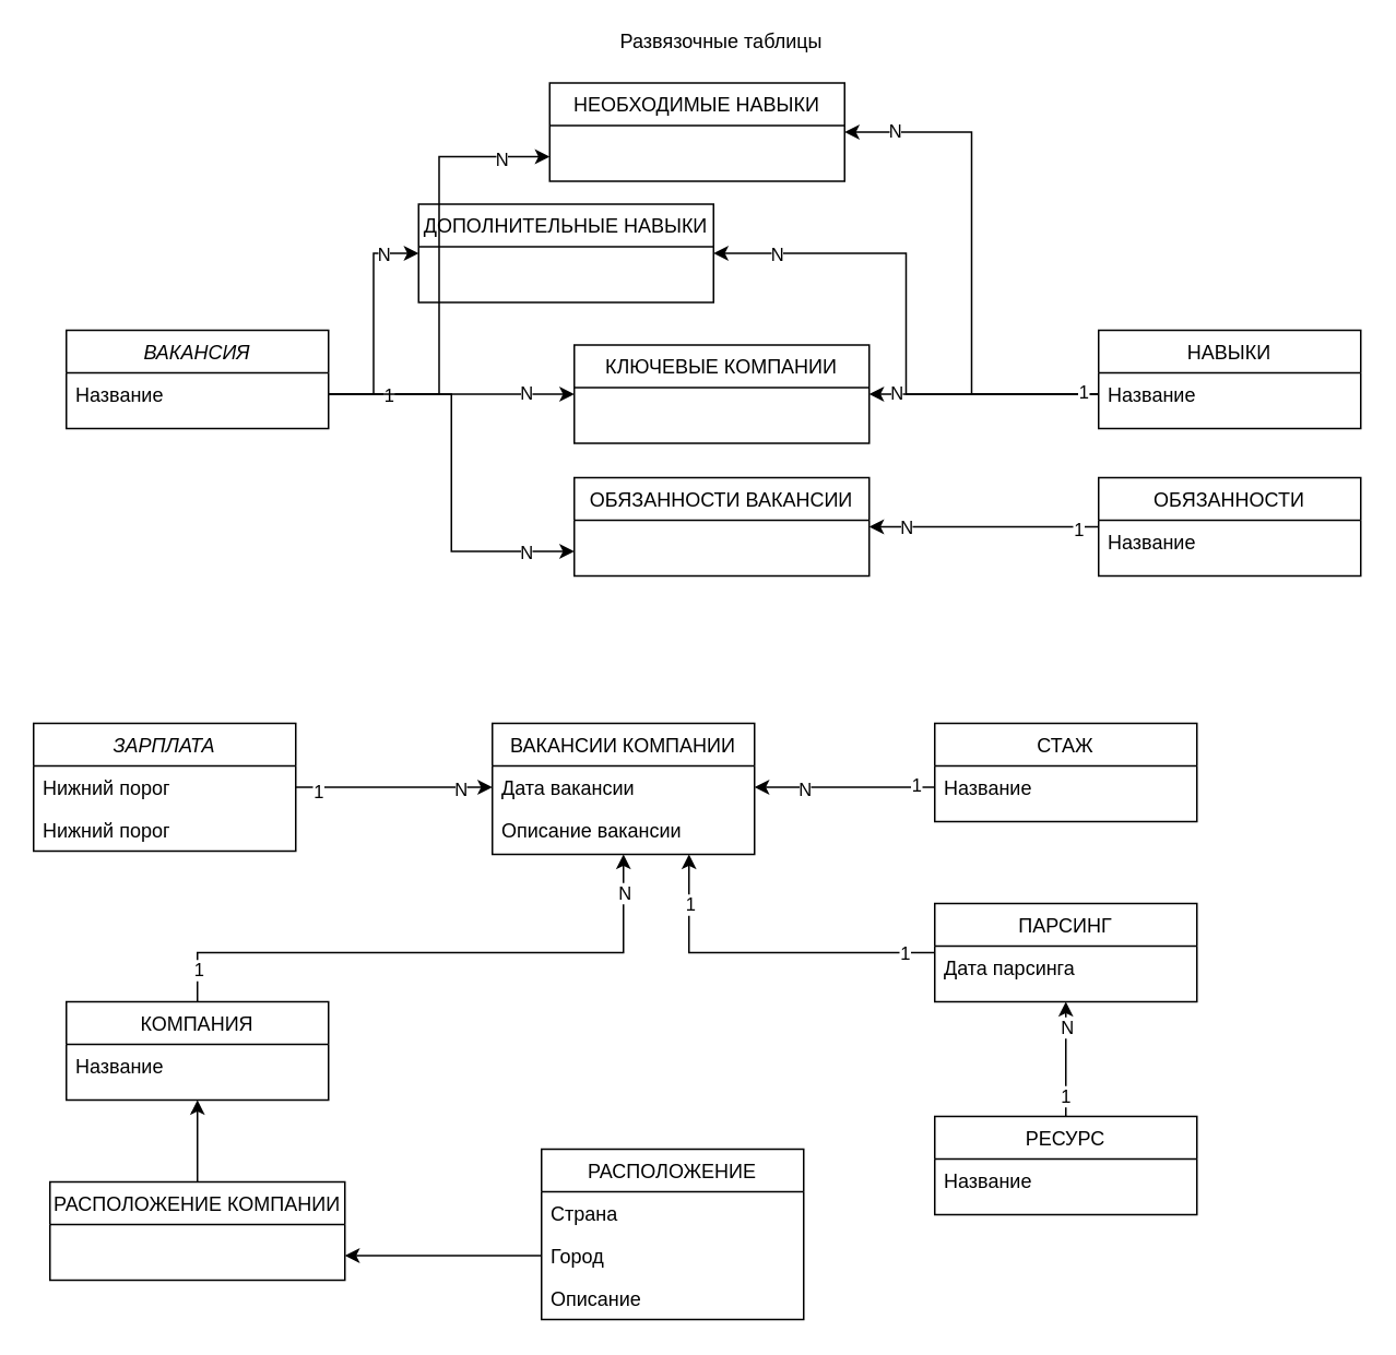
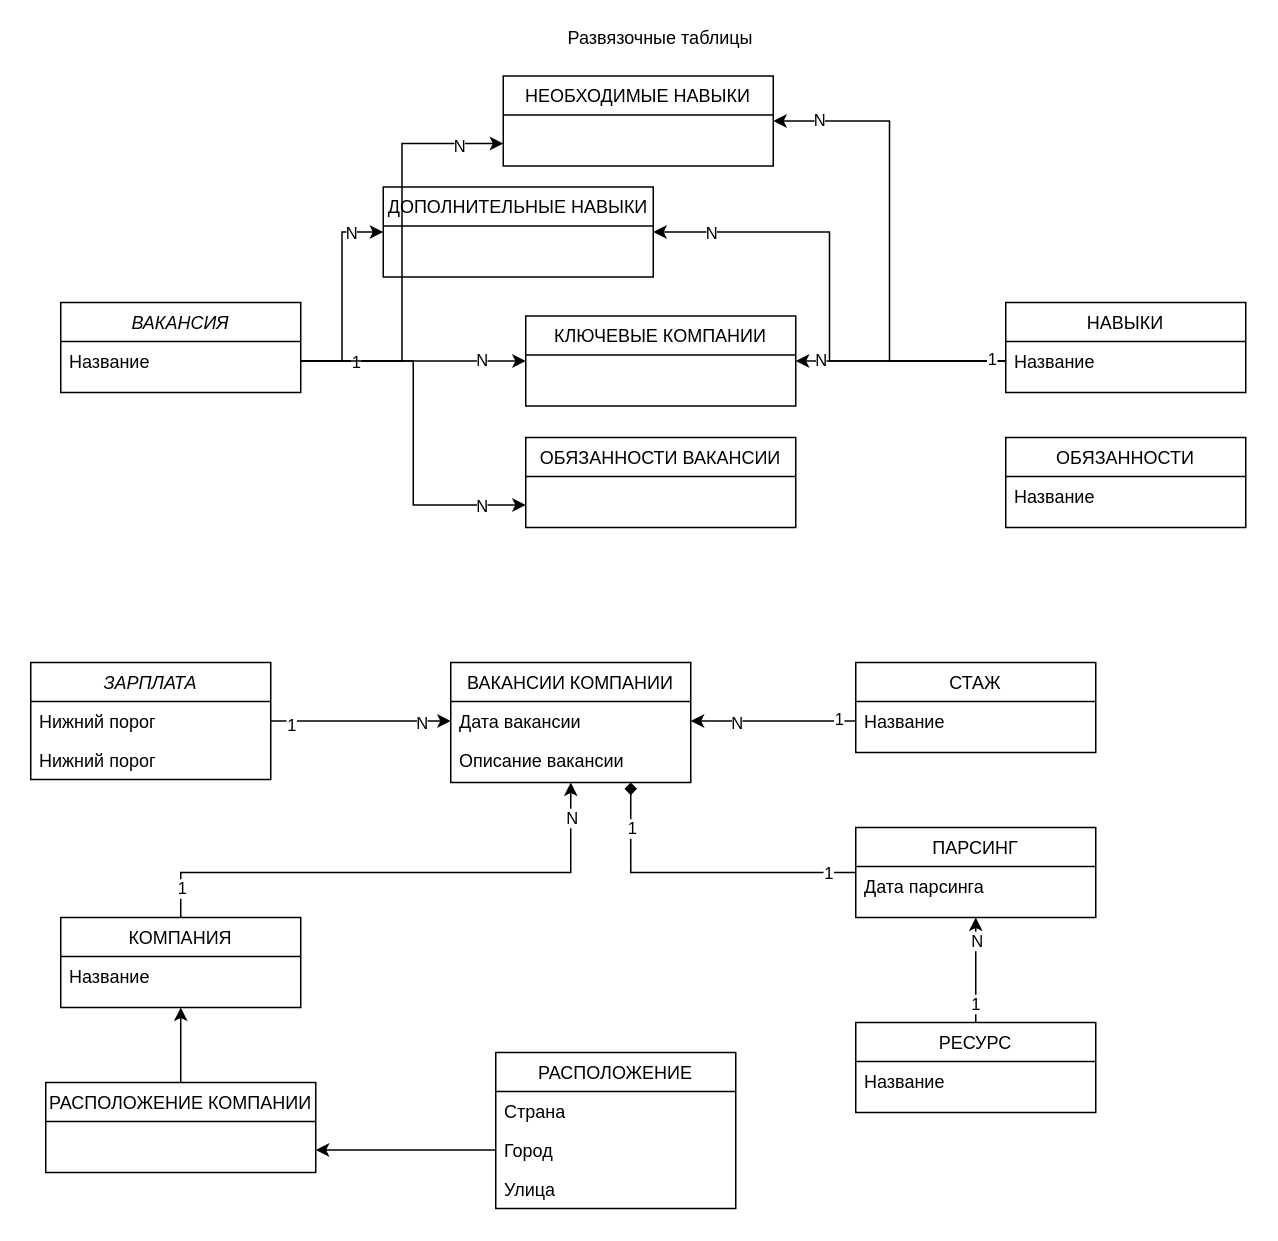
  <mxCell id="0" />
  <mxCell id="1" parent="0" />
  <mxCell id="2" value="ВАКАНСИЯ" style="swimlane;fontStyle=2;align=center;verticalAlign=top;childLayout=stackLayout;horizontal=1;startSize=26;horizontalStack=0;resizeParent=1;resizeLast=0;collapsible=1;marginBottom=0;rounded=0;shadow=0;strokeWidth=1;" parent="1" vertex="1"><mxGeometry x="40" y="201" width="160" height="60" as="geometry"><mxRectangle x="230" y="140" width="160" height="26" as="alternateBounds" /></mxGeometry></mxCell>
  <mxCell id="3" value="Название" style="text;align=left;verticalAlign=top;spacingLeft=4;spacingRight=4;overflow=hidden;rotatable=0;points=[[0,0.5],[1,0.5]];portConstraint=eastwest;" parent="2" vertex="1"><mxGeometry y="26" width="160" height="26" as="geometry" /></mxCell>
  <mxCell id="4" style="edgeStyle=orthogonalEdgeStyle;rounded=0;orthogonalLoop=1;jettySize=auto;html=1;exitX=0.5;exitY=0;exitDx=0;exitDy=0;entryX=0.5;entryY=1;entryDx=0;entryDy=0;" parent="1" source="7" target="33" edge="1"><mxGeometry relative="1" as="geometry"><Array as="points"><mxPoint x="120" y="581" /><mxPoint x="380" y="581" /></Array></mxGeometry></mxCell>
  <mxCell id="5" value="1" style="edgeLabel;html=1;align=center;verticalAlign=middle;resizable=0;points=[];" parent="4" vertex="1" connectable="0"><mxGeometry x="-0.931" relative="1" as="geometry"><mxPoint y="-8" as="offset" /></mxGeometry></mxCell>
  <mxCell id="6" value="N" style="edgeLabel;html=1;align=center;verticalAlign=middle;resizable=0;points=[];" parent="4" vertex="1" connectable="0"><mxGeometry x="0.787" relative="1" as="geometry"><mxPoint y="-14" as="offset" /></mxGeometry></mxCell>
  <mxCell id="7" value="КОМПАНИЯ" style="swimlane;fontStyle=0;align=center;verticalAlign=top;childLayout=stackLayout;horizontal=1;startSize=26;horizontalStack=0;resizeParent=1;resizeLast=0;collapsible=1;marginBottom=0;rounded=0;shadow=0;strokeWidth=1;" parent="1" vertex="1"><mxGeometry x="40" y="611" width="160" height="60" as="geometry"><mxRectangle x="130" y="380" width="160" height="26" as="alternateBounds" /></mxGeometry></mxCell>
  <mxCell id="8" value="Название" style="text;align=left;verticalAlign=top;spacingLeft=4;spacingRight=4;overflow=hidden;rotatable=0;points=[[0,0.5],[1,0.5]];portConstraint=eastwest;" parent="7" vertex="1"><mxGeometry y="26" width="160" height="26" as="geometry" /></mxCell>
  <mxCell id="9" value="РАСПОЛОЖЕНИЕ" style="swimlane;fontStyle=0;align=center;verticalAlign=top;childLayout=stackLayout;horizontal=1;startSize=26;horizontalStack=0;resizeParent=1;resizeLast=0;collapsible=1;marginBottom=0;rounded=0;shadow=0;strokeWidth=1;" parent="1" vertex="1"><mxGeometry x="330" y="701" width="160" height="104" as="geometry"><mxRectangle x="340" y="380" width="170" height="26" as="alternateBounds" /></mxGeometry></mxCell>
  <mxCell id="10" value="Страна" style="text;align=left;verticalAlign=top;spacingLeft=4;spacingRight=4;overflow=hidden;rotatable=0;points=[[0,0.5],[1,0.5]];portConstraint=eastwest;" parent="9" vertex="1"><mxGeometry y="26" width="160" height="26" as="geometry" /></mxCell>
  <mxCell id="11" value="Город" style="text;align=left;verticalAlign=top;spacingLeft=4;spacingRight=4;overflow=hidden;rotatable=0;points=[[0,0.5],[1,0.5]];portConstraint=eastwest;" parent="9" vertex="1"><mxGeometry y="52" width="160" height="26" as="geometry" /></mxCell>
- <mxCell id="12" value="Описание" style="text;align=left;verticalAlign=top;spacingLeft=4;spacingRight=4;overflow=hidden;rotatable=0;points=[[0,0.5],[1,0.5]];portConstraint=eastwest;" parent="9" vertex="1"><mxGeometry y="78" width="160" height="26" as="geometry" /></mxCell>
+ <mxCell id="12" value="Улица" style="text;align=left;verticalAlign=top;spacingLeft=4;spacingRight=4;overflow=hidden;rotatable=0;points=[[0,0.5],[1,0.5]];portConstraint=eastwest;" parent="9" vertex="1"><mxGeometry y="78" width="160" height="26" as="geometry" /></mxCell>
  <mxCell id="13" value="НАВЫКИ" style="swimlane;fontStyle=0;align=center;verticalAlign=top;childLayout=stackLayout;horizontal=1;startSize=26;horizontalStack=0;resizeParent=1;resizeLast=0;collapsible=1;marginBottom=0;rounded=0;shadow=0;strokeWidth=1;" parent="1" vertex="1"><mxGeometry x="670" y="201" width="160" height="60" as="geometry"><mxRectangle x="550" y="140" width="160" height="26" as="alternateBounds" /></mxGeometry></mxCell>
  <mxCell id="14" value="Название" style="text;align=left;verticalAlign=top;spacingLeft=4;spacingRight=4;overflow=hidden;rotatable=0;points=[[0,0.5],[1,0.5]];portConstraint=eastwest;" parent="13" vertex="1"><mxGeometry y="26" width="160" height="26" as="geometry" /></mxCell>
  <mxCell id="15" value="НЕОБХОДИМЫЕ НАВЫКИ" style="swimlane;fontStyle=0;align=center;verticalAlign=top;childLayout=stackLayout;horizontal=1;startSize=26;horizontalStack=0;resizeParent=1;resizeLast=0;collapsible=1;marginBottom=0;rounded=0;shadow=0;strokeWidth=1;" parent="1" vertex="1"><mxGeometry x="335" y="50" width="180" height="60" as="geometry"><mxRectangle x="550" y="140" width="160" height="26" as="alternateBounds" /></mxGeometry></mxCell>
  <mxCell id="16" value="ДОПОЛНИТЕЛЬНЫЕ НАВЫКИ" style="swimlane;fontStyle=0;align=center;verticalAlign=top;childLayout=stackLayout;horizontal=1;startSize=26;horizontalStack=0;resizeParent=1;resizeLast=0;collapsible=1;marginBottom=0;rounded=0;shadow=0;strokeWidth=1;" parent="1" vertex="1"><mxGeometry x="255" y="124" width="180" height="60" as="geometry"><mxRectangle x="550" y="140" width="160" height="26" as="alternateBounds" /></mxGeometry></mxCell>
  <mxCell id="17" value="КЛЮЧЕВЫЕ КОМПАНИИ" style="swimlane;fontStyle=0;align=center;verticalAlign=top;childLayout=stackLayout;horizontal=1;startSize=26;horizontalStack=0;resizeParent=1;resizeLast=0;collapsible=1;marginBottom=0;rounded=0;shadow=0;strokeWidth=1;" parent="1" vertex="1"><mxGeometry x="350" y="210" width="180" height="60" as="geometry"><mxRectangle x="550" y="140" width="160" height="26" as="alternateBounds" /></mxGeometry></mxCell>
  <mxCell id="18" style="edgeStyle=orthogonalEdgeStyle;rounded=0;orthogonalLoop=1;jettySize=auto;html=1;exitX=1;exitY=0.5;exitDx=0;exitDy=0;entryX=0;entryY=0.75;entryDx=0;entryDy=0;" parent="1" source="3" target="15" edge="1"><mxGeometry relative="1" as="geometry" /></mxCell>
  <mxCell id="19" value="N" style="edgeLabel;html=1;align=center;verticalAlign=middle;resizable=0;points=[];" parent="18" vertex="1" connectable="0"><mxGeometry x="0.785" y="-1" relative="1" as="geometry"><mxPoint as="offset" /></mxGeometry></mxCell>
  <mxCell id="20" style="edgeStyle=orthogonalEdgeStyle;rounded=0;orthogonalLoop=1;jettySize=auto;html=1;exitX=1;exitY=0.5;exitDx=0;exitDy=0;entryX=0;entryY=0.5;entryDx=0;entryDy=0;" parent="1" source="3" target="16" edge="1"><mxGeometry relative="1" as="geometry" /></mxCell>
  <mxCell id="21" value="N" style="edgeLabel;html=1;align=center;verticalAlign=middle;resizable=0;points=[];" parent="20" vertex="1" connectable="0"><mxGeometry x="0.693" relative="1" as="geometry"><mxPoint as="offset" /></mxGeometry></mxCell>
  <mxCell id="22" style="edgeStyle=orthogonalEdgeStyle;rounded=0;orthogonalLoop=1;jettySize=auto;html=1;exitX=1;exitY=0.5;exitDx=0;exitDy=0;entryX=0;entryY=0.5;entryDx=0;entryDy=0;" parent="1" source="3" target="17" edge="1"><mxGeometry relative="1" as="geometry" /></mxCell>
  <mxCell id="23" value="1" style="edgeLabel;html=1;align=center;verticalAlign=middle;resizable=0;points=[];" parent="22" vertex="1" connectable="0"><mxGeometry x="-0.524" relative="1" as="geometry"><mxPoint as="offset" /></mxGeometry></mxCell>
  <mxCell id="24" value="N" style="edgeLabel;html=1;align=center;verticalAlign=middle;resizable=0;points=[];" parent="22" vertex="1" connectable="0"><mxGeometry x="0.783" y="1" relative="1" as="geometry"><mxPoint x="-13.71" as="offset" /></mxGeometry></mxCell>
  <mxCell id="25" style="edgeStyle=orthogonalEdgeStyle;rounded=0;orthogonalLoop=1;jettySize=auto;html=1;exitX=0;exitY=0.5;exitDx=0;exitDy=0;entryX=1;entryY=0.5;entryDx=0;entryDy=0;" parent="1" source="14" target="15" edge="1"><mxGeometry relative="1" as="geometry" /></mxCell>
  <mxCell id="26" value="N" style="edgeLabel;html=1;align=center;verticalAlign=middle;resizable=0;points=[];" parent="25" vertex="1" connectable="0"><mxGeometry x="0.808" y="-1" relative="1" as="geometry"><mxPoint as="offset" /></mxGeometry></mxCell>
  <mxCell id="27" style="edgeStyle=orthogonalEdgeStyle;rounded=0;orthogonalLoop=1;jettySize=auto;html=1;exitX=0;exitY=0.5;exitDx=0;exitDy=0;entryX=1;entryY=0.5;entryDx=0;entryDy=0;" parent="1" source="14" target="16" edge="1"><mxGeometry relative="1" as="geometry" /></mxCell>
  <mxCell id="28" value="N" style="edgeLabel;html=1;align=center;verticalAlign=middle;resizable=0;points=[];" parent="27" vertex="1" connectable="0"><mxGeometry x="0.8" y="1" relative="1" as="geometry"><mxPoint x="6" y="-1" as="offset" /></mxGeometry></mxCell>
  <mxCell id="29" style="edgeStyle=orthogonalEdgeStyle;rounded=0;orthogonalLoop=1;jettySize=auto;html=1;exitX=0;exitY=0.5;exitDx=0;exitDy=0;entryX=1;entryY=0.5;entryDx=0;entryDy=0;" parent="1" source="14" target="17" edge="1"><mxGeometry relative="1" as="geometry" /></mxCell>
  <mxCell id="30" value="1" style="edgeLabel;html=1;align=center;verticalAlign=middle;resizable=0;points=[];" parent="29" vertex="1" connectable="0"><mxGeometry x="-0.855" y="-2" relative="1" as="geometry"><mxPoint as="offset" /></mxGeometry></mxCell>
  <mxCell id="31" value="N" style="edgeLabel;html=1;align=center;verticalAlign=middle;resizable=0;points=[];" parent="29" vertex="1" connectable="0"><mxGeometry x="0.774" y="-1" relative="1" as="geometry"><mxPoint as="offset" /></mxGeometry></mxCell>
  <mxCell id="32" value="Развязочные таблицы" style="text;html=1;strokeColor=none;fillColor=none;align=center;verticalAlign=middle;whiteSpace=wrap;rounded=0;" parent="1" vertex="1"><mxGeometry x="350" y="20" width="180" height="10" as="geometry" /></mxCell>
  <mxCell id="33" value="ВАКАНСИИ КОМПАНИИ" style="swimlane;fontStyle=0;align=center;verticalAlign=top;childLayout=stackLayout;horizontal=1;startSize=26;horizontalStack=0;resizeParent=1;resizeLast=0;collapsible=1;marginBottom=0;rounded=0;shadow=0;strokeWidth=1;" parent="1" vertex="1"><mxGeometry x="300" y="441" width="160" height="80" as="geometry"><mxRectangle x="340" y="380" width="170" height="26" as="alternateBounds" /></mxGeometry></mxCell>
  <mxCell id="34" value="Дата вакансии" style="text;align=left;verticalAlign=top;spacingLeft=4;spacingRight=4;overflow=hidden;rotatable=0;points=[[0,0.5],[1,0.5]];portConstraint=eastwest;" parent="33" vertex="1"><mxGeometry y="26" width="160" height="26" as="geometry" /></mxCell>
  <mxCell id="35" value="Описание вакансии" style="text;align=left;verticalAlign=top;spacingLeft=4;spacingRight=4;overflow=hidden;rotatable=0;points=[[0,0.5],[1,0.5]];portConstraint=eastwest;" parent="33" vertex="1"><mxGeometry y="52" width="160" height="26" as="geometry" /></mxCell>
  <mxCell id="36" value="ЗАРПЛАТА" style="swimlane;fontStyle=2;align=center;verticalAlign=top;childLayout=stackLayout;horizontal=1;startSize=26;horizontalStack=0;resizeParent=1;resizeLast=0;collapsible=1;marginBottom=0;rounded=0;shadow=0;strokeWidth=1;" parent="1" vertex="1"><mxGeometry x="20" y="441" width="160" height="78" as="geometry"><mxRectangle x="230" y="140" width="160" height="26" as="alternateBounds" /></mxGeometry></mxCell>
  <mxCell id="37" value="Нижний порог" style="text;align=left;verticalAlign=top;spacingLeft=4;spacingRight=4;overflow=hidden;rotatable=0;points=[[0,0.5],[1,0.5]];portConstraint=eastwest;" parent="36" vertex="1"><mxGeometry y="26" width="160" height="26" as="geometry" /></mxCell>
  <mxCell id="38" value="Нижний порог" style="text;align=left;verticalAlign=top;spacingLeft=4;spacingRight=4;overflow=hidden;rotatable=0;points=[[0,0.5],[1,0.5]];portConstraint=eastwest;" parent="36" vertex="1"><mxGeometry y="52" width="160" height="26" as="geometry" /></mxCell>
  <mxCell id="39" style="edgeStyle=orthogonalEdgeStyle;rounded=0;orthogonalLoop=1;jettySize=auto;html=1;exitX=1;exitY=0.5;exitDx=0;exitDy=0;entryX=0;entryY=0.5;entryDx=0;entryDy=0;" parent="1" source="37" target="34" edge="1"><mxGeometry relative="1" as="geometry" /></mxCell>
  <mxCell id="40" value="1" style="edgeLabel;html=1;align=center;verticalAlign=middle;resizable=0;points=[];" parent="39" vertex="1" connectable="0"><mxGeometry x="-0.783" y="-2" relative="1" as="geometry"><mxPoint as="offset" /></mxGeometry></mxCell>
  <mxCell id="41" value="N" style="edgeLabel;html=1;align=center;verticalAlign=middle;resizable=0;points=[];" parent="39" vertex="1" connectable="0"><mxGeometry x="0.75" y="-1" relative="1" as="geometry"><mxPoint x="-5" as="offset" /></mxGeometry></mxCell>
  <mxCell id="42" value="СТАЖ" style="swimlane;fontStyle=0;align=center;verticalAlign=top;childLayout=stackLayout;horizontal=1;startSize=26;horizontalStack=0;resizeParent=1;resizeLast=0;collapsible=1;marginBottom=0;rounded=0;shadow=0;strokeWidth=1;" parent="1" vertex="1"><mxGeometry x="570" y="441" width="160" height="60" as="geometry"><mxRectangle x="130" y="380" width="160" height="26" as="alternateBounds" /></mxGeometry></mxCell>
  <mxCell id="43" value="Название" style="text;align=left;verticalAlign=top;spacingLeft=4;spacingRight=4;overflow=hidden;rotatable=0;points=[[0,0.5],[1,0.5]];portConstraint=eastwest;" parent="42" vertex="1"><mxGeometry y="26" width="160" height="26" as="geometry" /></mxCell>
  <mxCell id="44" style="edgeStyle=orthogonalEdgeStyle;rounded=0;orthogonalLoop=1;jettySize=auto;html=1;exitX=0;exitY=0.5;exitDx=0;exitDy=0;entryX=1;entryY=0.5;entryDx=0;entryDy=0;" parent="1" source="43" target="34" edge="1"><mxGeometry relative="1" as="geometry"><Array as="points"><mxPoint x="480" y="480" /><mxPoint x="480" y="480" /></Array></mxGeometry></mxCell>
  <mxCell id="45" value="1" style="edgeLabel;html=1;align=center;verticalAlign=middle;resizable=0;points=[];" parent="44" vertex="1" connectable="0"><mxGeometry x="-0.782" y="-2" relative="1" as="geometry"><mxPoint as="offset" /></mxGeometry></mxCell>
  <mxCell id="46" value="N" style="edgeLabel;html=1;align=center;verticalAlign=middle;resizable=0;points=[];" parent="44" vertex="1" connectable="0"><mxGeometry x="0.727" y="1" relative="1" as="geometry"><mxPoint x="15" as="offset" /></mxGeometry></mxCell>
- <mxCell id="47" style="edgeStyle=orthogonalEdgeStyle;rounded=0;orthogonalLoop=1;jettySize=auto;html=1;entryX=0.75;entryY=1;entryDx=0;entryDy=0;" parent="1" source="50" target="33" edge="1"><mxGeometry relative="1" as="geometry"><Array as="points"><mxPoint x="420" y="581" /></Array></mxGeometry></mxCell>
+ <mxCell id="47" style="edgeStyle=orthogonalEdgeStyle;rounded=0;orthogonalLoop=1;jettySize=auto;html=1;entryX=0.75;entryY=1;entryDx=0;entryDy=0;endArrow=diamond;" parent="1" source="50" target="33" edge="1"><mxGeometry relative="1" as="geometry"><Array as="points"><mxPoint x="420" y="581" /></Array></mxGeometry></mxCell>
  <mxCell id="48" value="1" style="edgeLabel;html=1;align=center;verticalAlign=middle;resizable=0;points=[];" parent="47" vertex="1" connectable="0"><mxGeometry x="-0.819" relative="1" as="geometry"><mxPoint as="offset" /></mxGeometry></mxCell>
  <mxCell id="49" value="1" style="edgeLabel;html=1;align=center;verticalAlign=middle;resizable=0;points=[];" parent="47" vertex="1" connectable="0"><mxGeometry x="0.581" y="3" relative="1" as="geometry"><mxPoint x="3" y="-14" as="offset" /></mxGeometry></mxCell>
  <mxCell id="50" value="ПАРСИНГ" style="swimlane;fontStyle=0;align=center;verticalAlign=top;childLayout=stackLayout;horizontal=1;startSize=26;horizontalStack=0;resizeParent=1;resizeLast=0;collapsible=1;marginBottom=0;rounded=0;shadow=0;strokeWidth=1;" parent="1" vertex="1"><mxGeometry x="570" y="551" width="160" height="60" as="geometry"><mxRectangle x="130" y="380" width="160" height="26" as="alternateBounds" /></mxGeometry></mxCell>
  <mxCell id="51" value="Дата парсинга" style="text;align=left;verticalAlign=top;spacingLeft=4;spacingRight=4;overflow=hidden;rotatable=0;points=[[0,0.5],[1,0.5]];portConstraint=eastwest;" parent="50" vertex="1"><mxGeometry y="26" width="160" height="26" as="geometry" /></mxCell>
  <mxCell id="52" style="edgeStyle=orthogonalEdgeStyle;rounded=0;orthogonalLoop=1;jettySize=auto;html=1;entryX=0.5;entryY=1;entryDx=0;entryDy=0;" parent="1" source="55" target="50" edge="1"><mxGeometry relative="1" as="geometry"><Array as="points"><mxPoint x="650" y="661" /><mxPoint x="650" y="661" /></Array></mxGeometry></mxCell>
  <mxCell id="53" value="N" style="edgeLabel;html=1;align=center;verticalAlign=middle;resizable=0;points=[];" parent="52" vertex="1" connectable="0"><mxGeometry x="0.823" relative="1" as="geometry"><mxPoint y="9.81" as="offset" /></mxGeometry></mxCell>
  <mxCell id="54" value="1" style="edgeLabel;html=1;align=center;verticalAlign=middle;resizable=0;points=[];" parent="52" vertex="1" connectable="0"><mxGeometry x="-0.742" relative="1" as="geometry"><mxPoint x="-1" y="-4" as="offset" /></mxGeometry></mxCell>
  <mxCell id="55" value="РЕСУРС" style="swimlane;fontStyle=0;align=center;verticalAlign=top;childLayout=stackLayout;horizontal=1;startSize=26;horizontalStack=0;resizeParent=1;resizeLast=0;collapsible=1;marginBottom=0;rounded=0;shadow=0;strokeWidth=1;" parent="1" vertex="1"><mxGeometry x="570" y="681" width="160" height="60" as="geometry"><mxRectangle x="130" y="380" width="160" height="26" as="alternateBounds" /></mxGeometry></mxCell>
  <mxCell id="56" value="Название" style="text;align=left;verticalAlign=top;spacingLeft=4;spacingRight=4;overflow=hidden;rotatable=0;points=[[0,0.5],[1,0.5]];portConstraint=eastwest;" parent="55" vertex="1"><mxGeometry y="26" width="160" height="26" as="geometry" /></mxCell>
- <mxCell id="57" style="edgeStyle=orthogonalEdgeStyle;rounded=0;orthogonalLoop=1;jettySize=auto;html=1;entryX=1;entryY=0.5;entryDx=0;entryDy=0;" parent="1" source="60" target="62" edge="1"><mxGeometry relative="1" as="geometry"><Array as="points"><mxPoint x="550" y="321" /><mxPoint x="550" y="321" /></Array></mxGeometry></mxCell>
- <mxCell id="58" value="1" style="edgeLabel;html=1;align=center;verticalAlign=middle;resizable=0;points=[];" parent="57" vertex="1" connectable="0"><mxGeometry x="-0.82" y="1" relative="1" as="geometry"><mxPoint as="offset" /></mxGeometry></mxCell>
- <mxCell id="59" value="N" style="edgeLabel;html=1;align=center;verticalAlign=middle;resizable=0;points=[];" parent="57" vertex="1" connectable="0"><mxGeometry x="0.692" y="4" relative="1" as="geometry"><mxPoint y="-4" as="offset" /></mxGeometry></mxCell>
  <mxCell id="60" value="ОБЯЗАННОСТИ" style="swimlane;fontStyle=0;align=center;verticalAlign=top;childLayout=stackLayout;horizontal=1;startSize=26;horizontalStack=0;resizeParent=1;resizeLast=0;collapsible=1;marginBottom=0;rounded=0;shadow=0;strokeWidth=1;" parent="1" vertex="1"><mxGeometry x="670" y="291" width="160" height="60" as="geometry"><mxRectangle x="550" y="140" width="160" height="26" as="alternateBounds" /></mxGeometry></mxCell>
  <mxCell id="61" value="Название" style="text;align=left;verticalAlign=top;spacingLeft=4;spacingRight=4;overflow=hidden;rotatable=0;points=[[0,0.5],[1,0.5]];portConstraint=eastwest;" parent="60" vertex="1"><mxGeometry y="26" width="160" height="26" as="geometry" /></mxCell>
  <mxCell id="62" value="ОБЯЗАННОСТИ ВАКАНСИИ" style="swimlane;fontStyle=0;align=center;verticalAlign=top;childLayout=stackLayout;horizontal=1;startSize=26;horizontalStack=0;resizeParent=1;resizeLast=0;collapsible=1;marginBottom=0;rounded=0;shadow=0;strokeWidth=1;" parent="1" vertex="1"><mxGeometry x="350" y="291" width="180" height="60" as="geometry"><mxRectangle x="550" y="140" width="160" height="26" as="alternateBounds" /></mxGeometry></mxCell>
  <mxCell id="63" style="edgeStyle=orthogonalEdgeStyle;rounded=0;orthogonalLoop=1;jettySize=auto;html=1;exitX=1;exitY=0.5;exitDx=0;exitDy=0;entryX=0;entryY=0.75;entryDx=0;entryDy=0;" parent="1" source="3" target="62" edge="1"><mxGeometry relative="1" as="geometry" /></mxCell>
  <mxCell id="64" value="N" style="edgeLabel;html=1;align=center;verticalAlign=middle;resizable=0;points=[];" parent="63" vertex="1" connectable="0"><mxGeometry x="0.76" relative="1" as="geometry"><mxPoint as="offset" /></mxGeometry></mxCell>
  <mxCell id="65" style="edgeStyle=orthogonalEdgeStyle;rounded=0;orthogonalLoop=1;jettySize=auto;html=1;exitX=0.5;exitY=0;exitDx=0;exitDy=0;entryX=0.5;entryY=1;entryDx=0;entryDy=0;" edge="1" parent="1" source="66" target="7"><mxGeometry relative="1" as="geometry" /></mxCell>
  <mxCell id="66" value="РАСПОЛОЖЕНИЕ КОМПАНИИ" style="swimlane;fontStyle=0;align=center;verticalAlign=top;childLayout=stackLayout;horizontal=1;startSize=26;horizontalStack=0;resizeParent=1;resizeLast=0;collapsible=1;marginBottom=0;rounded=0;shadow=0;strokeWidth=1;" vertex="1" parent="1"><mxGeometry x="30" y="721" width="180" height="60" as="geometry"><mxRectangle x="130" y="380" width="160" height="26" as="alternateBounds" /></mxGeometry></mxCell>
  <mxCell id="67" style="edgeStyle=orthogonalEdgeStyle;rounded=0;orthogonalLoop=1;jettySize=auto;html=1;entryX=1;entryY=0.75;entryDx=0;entryDy=0;" edge="1" parent="1" source="11" target="66"><mxGeometry relative="1" as="geometry" /></mxCell>
